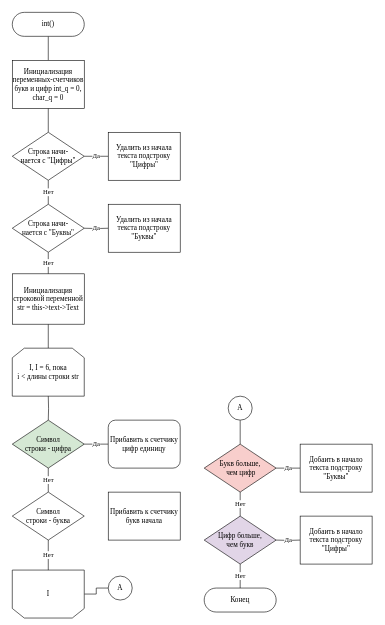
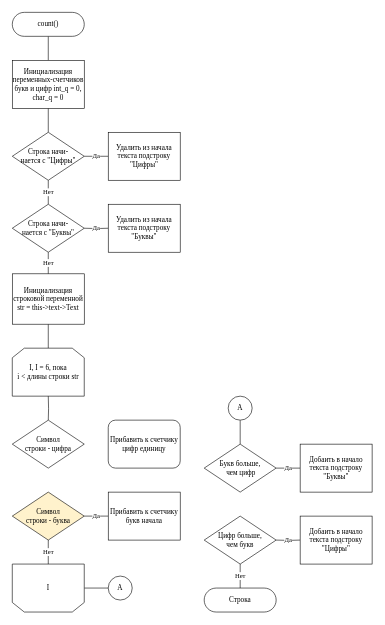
  <mxCell id="0" />
  <mxCell id="1" parent="0" />
  <mxCell id="2" style="edgeStyle=orthogonalEdgeStyle;rounded=0;orthogonalLoop=1;jettySize=auto;html=1;exitX=0.5;exitY=0.5;exitDx=0;exitDy=20;exitPerimeter=0;entryX=0.5;entryY=0;entryDx=0;entryDy=0;endArrow=none;endFill=0;fontFamily=Times New Roman;" parent="1" source="3" target="5" edge="1"><mxGeometry relative="1" as="geometry" /></mxCell>
- <mxCell id="3" value="int()" style="html=1;dashed=0;whiteSpace=wrap;shape=mxgraph.dfd.start;fontFamily=Times New Roman;" parent="1" vertex="1"><mxGeometry x="20" width="120" height="40" as="geometry" y="20" /></mxCell>
+ <mxCell id="3" value="count()" style="html=1;dashed=0;whiteSpace=wrap;shape=mxgraph.dfd.start;fontFamily=Times New Roman;" parent="1" vertex="1"><mxGeometry x="20" width="120" height="40" as="geometry" y="20" /></mxCell>
  <mxCell id="4" style="edgeStyle=orthogonalEdgeStyle;rounded=0;orthogonalLoop=1;jettySize=auto;html=1;exitX=0.5;exitY=1;exitDx=0;exitDy=0;entryX=0.5;entryY=0;entryDx=0;entryDy=0;endArrow=none;endFill=0;fontFamily=Times New Roman;" parent="1" source="5" target="8" edge="1"><mxGeometry relative="1" as="geometry" /></mxCell>
  <mxCell id="5" value="Инициализация переменных-счетчиков букв и цифр int_q = 0, char_q = 0" style="rounded=0;whiteSpace=wrap;html=1;fontFamily=Times New Roman;" parent="1" vertex="1"><mxGeometry x="20" y="100" width="120" height="80" as="geometry" /></mxCell>
  <mxCell id="6" value="Нет" style="edgeStyle=orthogonalEdgeStyle;rounded=0;orthogonalLoop=1;jettySize=auto;html=1;endArrow=none;endFill=0;fontFamily=Times New Roman;" parent="1" source="8" target="10" edge="1"><mxGeometry relative="1" as="geometry" /></mxCell>
  <mxCell id="7" value="Да" style="edgeStyle=orthogonalEdgeStyle;rounded=0;orthogonalLoop=1;jettySize=auto;html=1;exitX=1;exitY=0.5;exitDx=0;exitDy=0;entryX=0;entryY=0.5;entryDx=0;entryDy=0;endArrow=none;endFill=0;fontFamily=Times New Roman;" parent="1" source="8" target="37" edge="1"><mxGeometry relative="1" as="geometry" /></mxCell>
  <mxCell id="8" value="Строка начи-&lt;br&gt;нается с &quot;Цифры&quot;" style="rhombus;whiteSpace=wrap;html=1;fontFamily=Times New Roman;" parent="1" vertex="1"><mxGeometry x="20" y="220" width="120" height="80" as="geometry" /></mxCell>
  <mxCell id="9" value="Нет" style="edgeStyle=orthogonalEdgeStyle;rounded=0;orthogonalLoop=1;jettySize=auto;html=1;endArrow=none;endFill=0;fontFamily=Times New Roman;" parent="1" source="10" target="12" edge="1"><mxGeometry relative="1" as="geometry" /></mxCell>
  <mxCell id="10" value="Строка начи-&lt;div&gt;нается с &quot;Буквы&quot;&lt;/div&gt;" style="rhombus;whiteSpace=wrap;html=1;fontFamily=Times New Roman;" parent="1" vertex="1"><mxGeometry x="20" y="340" width="120" height="80" as="geometry" /></mxCell>
  <mxCell id="11" style="edgeStyle=orthogonalEdgeStyle;rounded=0;orthogonalLoop=1;jettySize=auto;html=1;exitX=0.5;exitY=1;exitDx=0;exitDy=0;entryX=0.5;entryY=0;entryDx=0;entryDy=0;endArrow=none;endFill=0;fontFamily=Times New Roman;" parent="1" source="12" target="13" edge="1"><mxGeometry relative="1" as="geometry" /></mxCell>
  <mxCell id="12" value="Инициализация строковой переменной str = this-&amp;gt;text-&amp;gt;Text" style="rounded=0;whiteSpace=wrap;html=1;fontFamily=Times New Roman;" parent="1" vertex="1"><mxGeometry x="20" y="456" width="120" height="84" as="geometry" /></mxCell>
  <mxCell id="13" value="I, I = 6, пока &lt;br&gt;i &amp;lt; длины строки str" style="shape=loopLimit;whiteSpace=wrap;html=1;fontFamily=Times New Roman;" parent="1" vertex="1"><mxGeometry x="20" y="580" width="120" height="80" as="geometry" /></mxCell>
  <mxCell id="14" value="" style="edgeStyle=orthogonalEdgeStyle;rounded=0;orthogonalLoop=1;jettySize=auto;html=1;endArrow=none;endFill=0;fontFamily=Times New Roman;" parent="1" source="15" target="26" edge="1"><mxGeometry relative="1" as="geometry" /></mxCell>
- <mxCell id="15" value="I" style="shape=loopLimit;whiteSpace=wrap;html=1;direction=west;fontFamily=Times New Roman;" parent="1" vertex="1"><mxGeometry x="20" y="950" width="120" height="80" as="geometry" /></mxCell>
- <mxCell id="16" value="Конец" style="html=1;dashed=0;whiteSpace=wrap;shape=mxgraph.dfd.start;fontFamily=Times New Roman;" parent="1" vertex="1"><mxGeometry x="340" y="980" width="120" height="40" as="geometry" /></mxCell>
+ <mxCell id="15" value="I" style="shape=loopLimit;whiteSpace=wrap;html=1;direction=west;fontFamily=Times New Roman;" parent="1" vertex="1"><mxGeometry x="20" y="940" width="120" height="80" as="geometry" /></mxCell>
+ <mxCell id="16" value="Строка" style="html=1;dashed=0;whiteSpace=wrap;shape=mxgraph.dfd.start;fontFamily=Times New Roman;" parent="1" vertex="1"><mxGeometry x="340" y="980" width="120" height="40" as="geometry" /></mxCell>
  <mxCell id="17" style="edgeStyle=orthogonalEdgeStyle;rounded=0;orthogonalLoop=1;jettySize=auto;html=1;exitX=0.5;exitY=1;exitDx=0;exitDy=0;entryX=0.5;entryY=0;entryDx=0;entryDy=0;endArrow=none;endFill=0;fontFamily=Times New Roman;" parent="1" target="22" edge="1"><mxGeometry relative="1" as="geometry"><mxPoint x="80" y="660" as="sourcePoint" /></mxGeometry></mxCell>
  <mxCell id="18" style="edgeStyle=orthogonalEdgeStyle;rounded=0;orthogonalLoop=1;jettySize=auto;html=1;exitX=0.5;exitY=1;exitDx=0;exitDy=0;entryX=0.5;entryY=0;entryDx=0;entryDy=0;endArrow=none;endFill=0;fontFamily=Times New Roman;" parent="1" source="19" target="31" edge="1"><mxGeometry relative="1" as="geometry" /></mxCell>
  <mxCell id="19" value="А" style="ellipse;whiteSpace=wrap;html=1;aspect=fixed;fontFamily=Times New Roman;" parent="1" vertex="1"><mxGeometry x="380" y="660" width="40" height="40" as="geometry" /></mxCell>
- <mxCell id="20" value="Нет" style="edgeStyle=orthogonalEdgeStyle;rounded=0;orthogonalLoop=1;jettySize=auto;html=1;exitX=0.5;exitY=1;exitDx=0;exitDy=0;entryX=0.5;entryY=0;entryDx=0;entryDy=0;endArrow=none;endFill=0;fontFamily=Times New Roman;" parent="1" source="22" target="25" edge="1"><mxGeometry relative="1" as="geometry" /></mxCell>
- <mxCell id="21" value="Да" style="edgeStyle=orthogonalEdgeStyle;rounded=0;orthogonalLoop=1;jettySize=auto;html=1;exitX=1;exitY=0.5;exitDx=0;exitDy=0;entryX=0;entryY=0.5;entryDx=0;entryDy=0;endArrow=none;endFill=0;fontFamily=Times New Roman;" parent="1" source="22" target="27" edge="1"><mxGeometry relative="1" as="geometry" /></mxCell>
- <mxCell id="22" value="Символ&lt;br&gt;строки - цифра" style="rhombus;whiteSpace=wrap;html=1;fontFamily=Times New Roman;fillColor=#d5e8d4;" parent="1" vertex="1"><mxGeometry x="20" y="700" width="120" height="80" as="geometry" /></mxCell>
+ <mxCell id="22" value="Символ&lt;br&gt;строки - цифра" style="rhombus;whiteSpace=wrap;html=1;fontFamily=Times New Roman;" parent="1" vertex="1"><mxGeometry x="20" y="700" width="120" height="80" as="geometry" /></mxCell>
  <mxCell id="23" value="Нет" style="edgeStyle=orthogonalEdgeStyle;rounded=0;orthogonalLoop=1;jettySize=auto;html=1;exitX=0.5;exitY=1;exitDx=0;exitDy=0;entryX=0.5;entryY=1;entryDx=0;entryDy=0;endArrow=none;endFill=0;fontFamily=Times New Roman;" parent="1" source="25" target="15" edge="1"><mxGeometry relative="1" as="geometry" /></mxCell>
- <mxCell id="25" value="Символ&lt;br&gt;строки - буква" style="rhombus;whiteSpace=wrap;html=1;fontFamily=Times New Roman;" parent="1" vertex="1"><mxGeometry x="20" y="820" width="120" height="80" as="geometry" /></mxCell>
+ <mxCell id="24" value="Да" style="edgeStyle=orthogonalEdgeStyle;rounded=0;orthogonalLoop=1;jettySize=auto;html=1;exitX=1;exitY=0.5;exitDx=0;exitDy=0;endArrow=none;endFill=0;fontFamily=Times New Roman;" parent="1" source="25" target="28" edge="1"><mxGeometry relative="1" as="geometry" /></mxCell>
+ <mxCell id="25" value="Символ&lt;br&gt;строки - буква" style="rhombus;whiteSpace=wrap;html=1;fontFamily=Times New Roman;fillColor=#fff2cc;" parent="1" vertex="1"><mxGeometry x="20" y="820" width="120" height="80" as="geometry" /></mxCell>
  <mxCell id="26" value="А" style="ellipse;whiteSpace=wrap;html=1;fontFamily=Times New Roman;" parent="1" vertex="1"><mxGeometry x="180" y="960" width="40" height="40" as="geometry" /></mxCell>
  <mxCell id="27" value="Прибавить к счетчику цифр единицу" style="whiteSpace=wrap;html=1;fontFamily=Times New Roman;rounded=1;" parent="1" vertex="1"><mxGeometry x="180" y="700" width="120" height="80" as="geometry" /></mxCell>
  <mxCell id="28" value="Прибавить к счетчику букв начала" style="rounded=0;whiteSpace=wrap;html=1;fontFamily=Times New Roman;" parent="1" vertex="1"><mxGeometry x="180" y="820" width="120" height="80" as="geometry" /></mxCell>
- <mxCell id="29" value="Нет" style="edgeStyle=orthogonalEdgeStyle;rounded=0;orthogonalLoop=1;jettySize=auto;html=1;exitX=0.5;exitY=1;exitDx=0;exitDy=0;entryX=0.5;entryY=0;entryDx=0;entryDy=0;endArrow=none;endFill=0;fontFamily=Times New Roman;" parent="1" source="31" target="32" edge="1"><mxGeometry relative="1" as="geometry" /></mxCell>
  <mxCell id="30" value="Да" style="edgeStyle=orthogonalEdgeStyle;rounded=0;orthogonalLoop=1;jettySize=auto;html=1;exitX=1;exitY=0.5;exitDx=0;exitDy=0;entryX=0;entryY=0.5;entryDx=0;entryDy=0;endArrow=none;endFill=0;fontFamily=Times New Roman;" parent="1" source="31" target="34" edge="1"><mxGeometry relative="1" as="geometry" /></mxCell>
- <mxCell id="31" value="Букв больше,&lt;br&gt;&amp;nbsp;чем цифр" style="rhombus;whiteSpace=wrap;html=1;fontFamily=Times New Roman;fillColor=#f8cecc;" parent="1" vertex="1"><mxGeometry x="340" y="740" width="120" height="80" as="geometry" /></mxCell>
- <mxCell id="32" value="Цифр больше, &lt;br&gt;чем букв" style="rhombus;whiteSpace=wrap;html=1;fontFamily=Times New Roman;fillColor=#e1d5e7;" parent="1" vertex="1"><mxGeometry x="340" y="860" width="120" height="80" as="geometry" /></mxCell>
+ <mxCell id="31" value="Букв больше,&lt;br&gt;&amp;nbsp;чем цифр" style="rhombus;whiteSpace=wrap;html=1;fontFamily=Times New Roman;" parent="1" vertex="1"><mxGeometry x="340" y="740" width="120" height="80" as="geometry" /></mxCell>
+ <mxCell id="32" value="Цифр больше, &lt;br&gt;чем букв" style="rhombus;whiteSpace=wrap;html=1;fontFamily=Times New Roman;" parent="1" vertex="1"><mxGeometry x="340" y="860" width="120" height="80" as="geometry" /></mxCell>
  <mxCell id="33" value="Нет" style="edgeStyle=orthogonalEdgeStyle;rounded=0;orthogonalLoop=1;jettySize=auto;html=1;exitX=0.5;exitY=1;exitDx=0;exitDy=0;entryX=0.5;entryY=0.5;entryDx=0;entryDy=-20;entryPerimeter=0;endArrow=none;endFill=0;fontFamily=Times New Roman;" parent="1" source="32" target="16" edge="1"><mxGeometry relative="1" as="geometry" /></mxCell>
  <mxCell id="34" value="Добаить в начало текста подстроку &quot;Буквы&quot;" style="rounded=0;whiteSpace=wrap;html=1;fontFamily=Times New Roman;" parent="1" vertex="1"><mxGeometry x="500" y="740" width="120" height="80" as="geometry" /></mxCell>
  <mxCell id="35" value="Да" style="edgeStyle=orthogonalEdgeStyle;rounded=0;orthogonalLoop=1;jettySize=auto;html=1;exitX=1;exitY=0.5;exitDx=0;exitDy=0;entryX=0;entryY=0.5;entryDx=0;entryDy=0;endArrow=none;endFill=0;fontFamily=Times New Roman;" parent="1" target="36" edge="1"><mxGeometry relative="1" as="geometry"><mxPoint x="460" y="900" as="sourcePoint" /></mxGeometry></mxCell>
  <mxCell id="36" value="Добаить в начало текста подстроку &quot;Цифры&quot;" style="rounded=0;whiteSpace=wrap;html=1;fontFamily=Times New Roman;" parent="1" vertex="1"><mxGeometry x="500" y="860" width="120" height="80" as="geometry" /></mxCell>
  <mxCell id="37" value="Удалить из начала текста подстроку &quot;Цифры&quot;" style="rounded=0;whiteSpace=wrap;html=1;fontFamily=Times New Roman;" parent="1" vertex="1"><mxGeometry x="180" y="220" width="120" height="80" as="geometry" /></mxCell>
  <mxCell id="38" value="Да" style="edgeStyle=orthogonalEdgeStyle;rounded=0;orthogonalLoop=1;jettySize=auto;html=1;exitX=1;exitY=0.5;exitDx=0;exitDy=0;entryX=0;entryY=0.5;entryDx=0;entryDy=0;endArrow=none;endFill=0;fontFamily=Times New Roman;" parent="1" target="39" edge="1"><mxGeometry relative="1" as="geometry"><mxPoint x="140" y="380" as="sourcePoint" /></mxGeometry></mxCell>
  <mxCell id="39" value="Удалить из начала текста подстроку &quot;Буквы&quot;" style="rounded=0;whiteSpace=wrap;html=1;fontFamily=Times New Roman;" parent="1" vertex="1"><mxGeometry x="180" y="340" width="120" height="80" as="geometry" /></mxCell>
